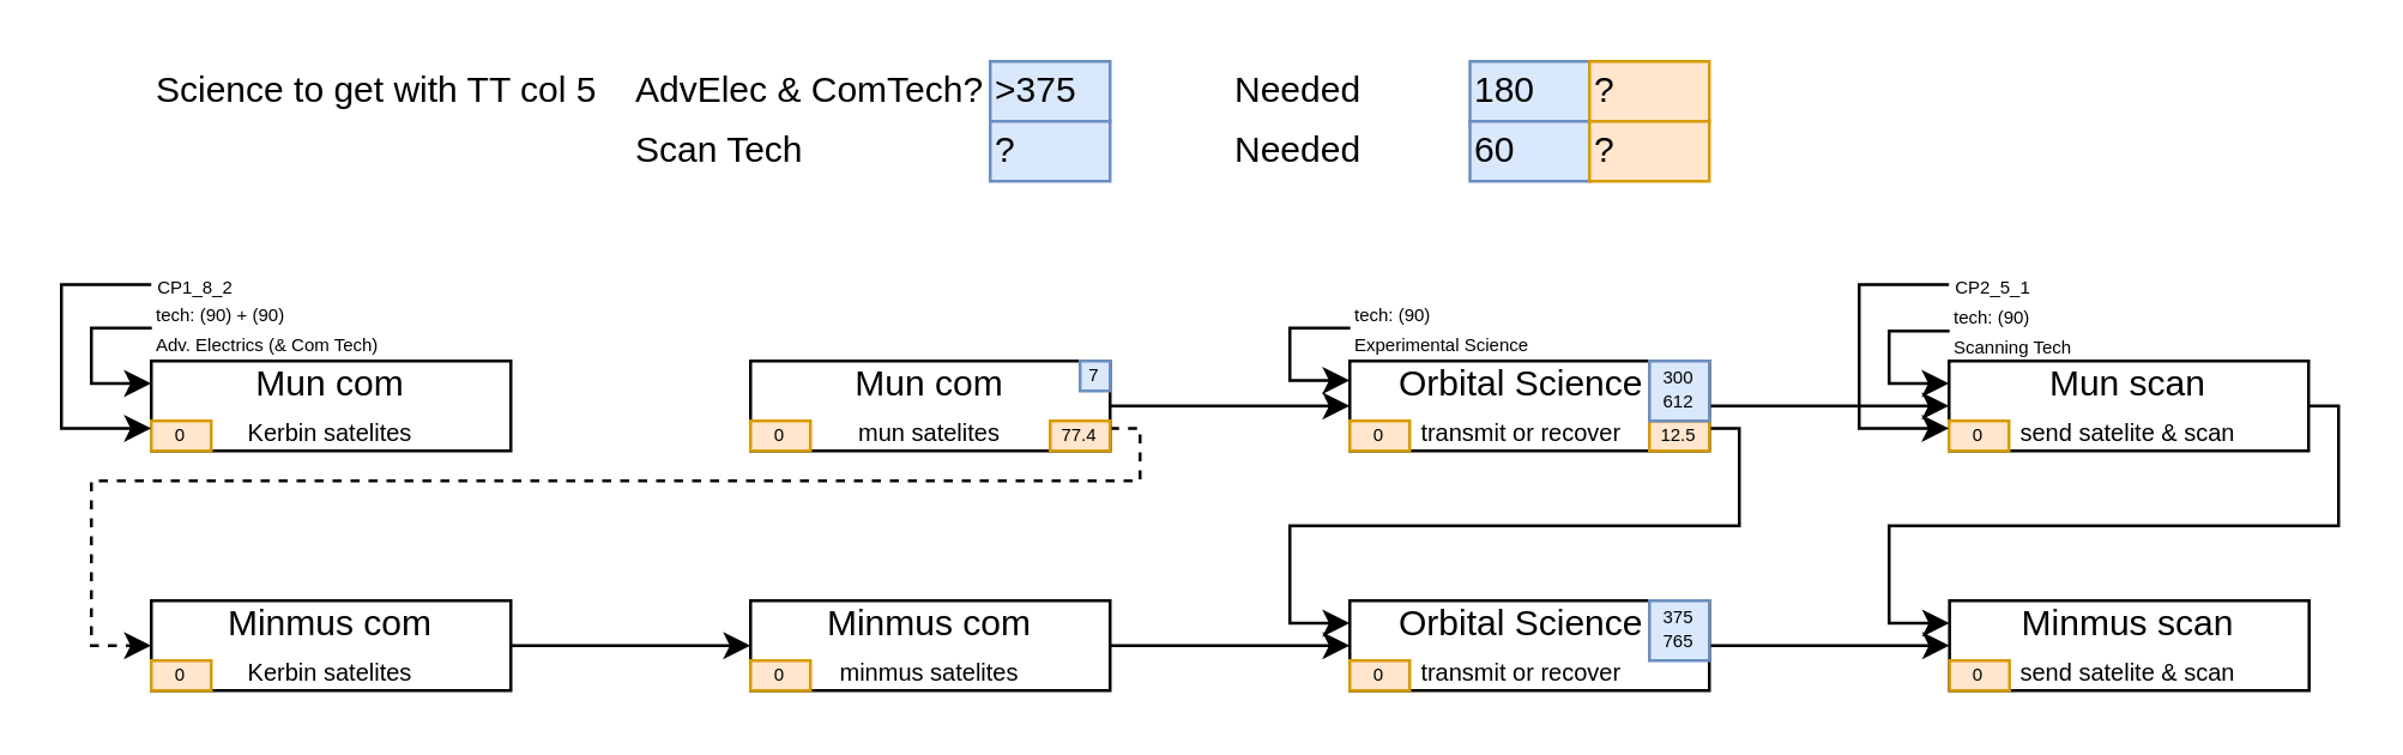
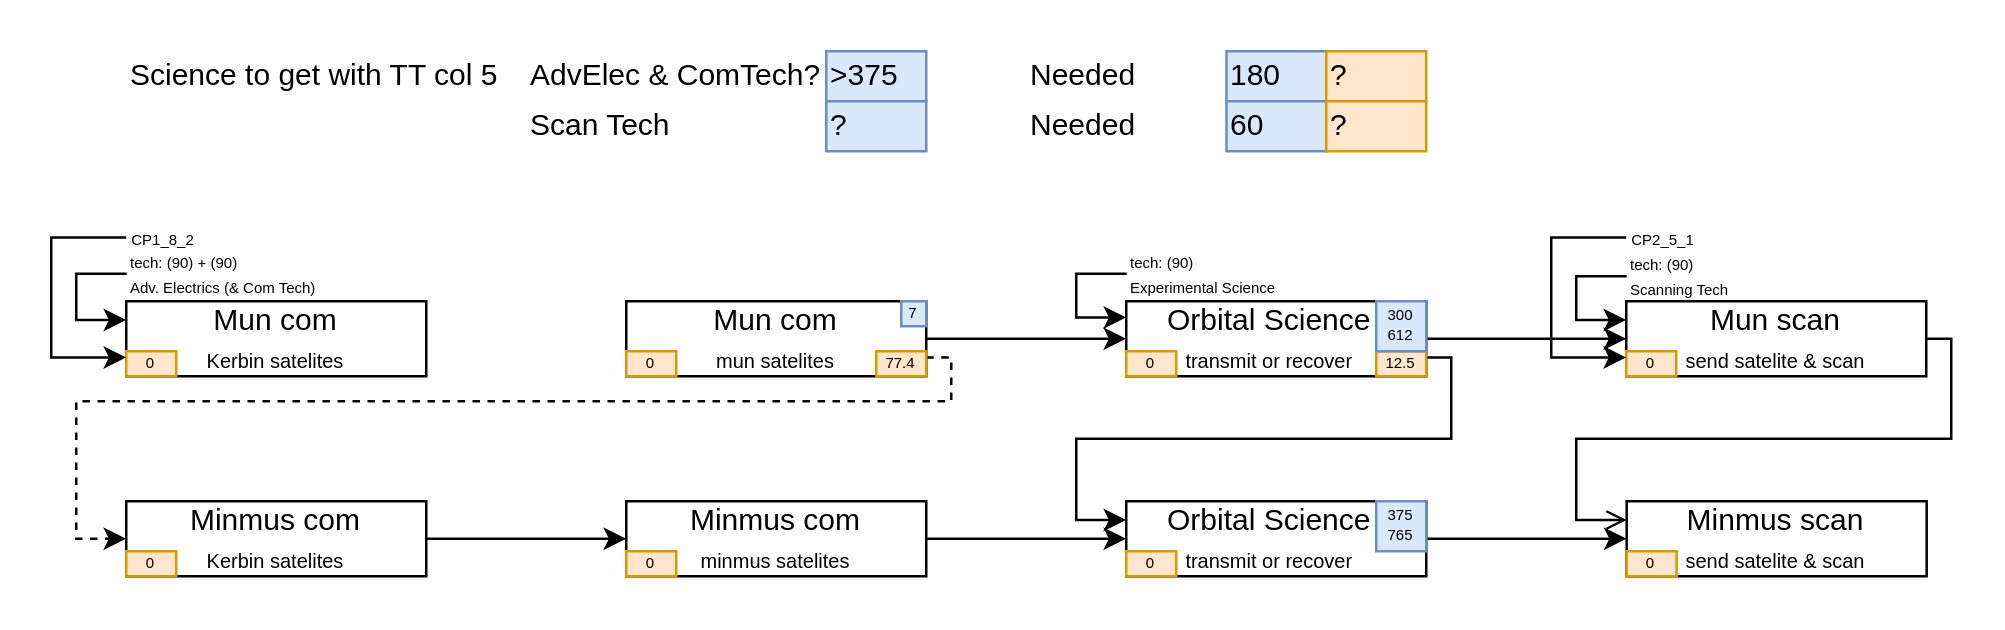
  <mxCell id="0" />
  <mxCell id="1" parent="0" />
  <mxCell id="2" value="Mun com&lt;br&gt;&lt;span style=&quot;font-size: 8px&quot;&gt;Kerbin satelites&lt;/span&gt;" style="rounded=0;whiteSpace=wrap;html=1;" parent="1" vertex="1"><mxGeometry x="50" y="120" width="120" height="30" as="geometry" /></mxCell>
  <mxCell id="3" value="0" style="text;html=1;strokeColor=#d79b00;fillColor=#ffe6cc;align=center;verticalAlign=middle;whiteSpace=wrap;rounded=0;fontSize=6;" parent="1" vertex="1"><mxGeometry x="50" y="140" width="20" height="10" as="geometry" /></mxCell>
  <mxCell id="4" style="edgeStyle=orthogonalEdgeStyle;rounded=0;orthogonalLoop=1;jettySize=auto;html=1;exitX=0;exitY=0.5;exitDx=0;exitDy=0;entryX=0;entryY=0.25;entryDx=0;entryDy=0;" parent="1" source="5" target="2" edge="1"><mxGeometry relative="1" as="geometry"><Array as="points"><mxPoint x="30" y="109" /><mxPoint x="30" y="128" /></Array><mxPoint x="40" y="128" as="targetPoint" /></mxGeometry></mxCell>
  <mxCell id="5" value="&lt;font style=&quot;line-height: 100% ; font-size: 6px&quot;&gt;&lt;font style=&quot;font-size: 6px&quot;&gt;tech: (90) + (90)&lt;br&gt;&lt;/font&gt;Adv. Electrics (&amp;amp; Com Tech)&lt;br&gt;&lt;/font&gt;" style="text;html=1;align=left;verticalAlign=middle;whiteSpace=wrap;rounded=0;fontSize=8;spacing=2;" parent="1" vertex="1"><mxGeometry x="50.17" y="99" width="99.83" height="20" as="geometry" /></mxCell>
  <mxCell id="6" style="edgeStyle=orthogonalEdgeStyle;rounded=0;orthogonalLoop=1;jettySize=auto;html=1;exitX=1;exitY=0.75;exitDx=0;exitDy=0;entryX=0;entryY=0.5;entryDx=0;entryDy=0;dashed=1;" parent="1" source="8" target="11" edge="1"><mxGeometry relative="1" as="geometry"><Array as="points"><mxPoint x="380" y="143" /><mxPoint x="380" y="160" /><mxPoint x="30" y="160" /><mxPoint x="30" y="215" /></Array></mxGeometry></mxCell>
  <mxCell id="7" style="edgeStyle=orthogonalEdgeStyle;rounded=0;orthogonalLoop=1;jettySize=auto;html=1;exitX=1;exitY=0.5;exitDx=0;exitDy=0;entryX=0;entryY=0.5;entryDx=0;entryDy=0;" parent="1" source="8" target="18" edge="1"><mxGeometry relative="1" as="geometry" /></mxCell>
  <mxCell id="8" value="Mun com&lt;br&gt;&lt;span style=&quot;font-size: 8px&quot;&gt;mun satelites&lt;/span&gt;" style="rounded=0;whiteSpace=wrap;html=1;" parent="1" vertex="1"><mxGeometry x="250" y="120" width="120" height="30" as="geometry" /></mxCell>
  <mxCell id="9" value="0" style="text;html=1;strokeColor=#d79b00;fillColor=#ffe6cc;align=center;verticalAlign=middle;whiteSpace=wrap;rounded=0;fontSize=6;" parent="1" vertex="1"><mxGeometry x="250" y="140" width="20" height="10" as="geometry" /></mxCell>
  <mxCell id="10" style="edgeStyle=orthogonalEdgeStyle;rounded=0;orthogonalLoop=1;jettySize=auto;html=1;exitX=1;exitY=0.5;exitDx=0;exitDy=0;entryX=0;entryY=0.5;entryDx=0;entryDy=0;" parent="1" source="11" target="14" edge="1"><mxGeometry relative="1" as="geometry" /></mxCell>
  <mxCell id="11" value="Minmus com&lt;br&gt;&lt;span style=&quot;font-size: 8px&quot;&gt;Kerbin satelites&lt;/span&gt;" style="rounded=0;whiteSpace=wrap;html=1;" parent="1" vertex="1"><mxGeometry x="50" y="200" width="120" height="30" as="geometry" /></mxCell>
  <mxCell id="12" value="0" style="text;html=1;strokeColor=#d79b00;fillColor=#ffe6cc;align=center;verticalAlign=middle;whiteSpace=wrap;rounded=0;fontSize=6;" parent="1" vertex="1"><mxGeometry x="50" y="220" width="20" height="10" as="geometry" /></mxCell>
  <mxCell id="13" style="edgeStyle=orthogonalEdgeStyle;rounded=0;orthogonalLoop=1;jettySize=auto;html=1;exitX=1;exitY=0.5;exitDx=0;exitDy=0;entryX=0;entryY=0.5;entryDx=0;entryDy=0;" parent="1" source="14" target="21" edge="1"><mxGeometry relative="1" as="geometry" /></mxCell>
  <mxCell id="14" value="Minmus com&lt;br&gt;&lt;span style=&quot;font-size: 8px&quot;&gt;minmus satelites&lt;/span&gt;" style="rounded=0;whiteSpace=wrap;html=1;" parent="1" vertex="1"><mxGeometry x="250" y="200" width="120" height="30" as="geometry" /></mxCell>
  <mxCell id="15" value="0" style="text;html=1;strokeColor=#d79b00;fillColor=#ffe6cc;align=center;verticalAlign=middle;whiteSpace=wrap;rounded=0;fontSize=6;" parent="1" vertex="1"><mxGeometry x="250" y="220" width="20" height="10" as="geometry" /></mxCell>
  <mxCell id="16" style="edgeStyle=orthogonalEdgeStyle;rounded=0;orthogonalLoop=1;jettySize=auto;html=1;exitX=1;exitY=0.5;exitDx=0;exitDy=0;entryX=0;entryY=0.5;entryDx=0;entryDy=0;" parent="1" source="18" target="24" edge="1"><mxGeometry relative="1" as="geometry" /></mxCell>
  <mxCell id="17" style="edgeStyle=orthogonalEdgeStyle;rounded=0;orthogonalLoop=1;jettySize=auto;html=1;exitX=1;exitY=0.75;exitDx=0;exitDy=0;entryX=0;entryY=0.25;entryDx=0;entryDy=0;" parent="1" source="18" target="21" edge="1"><mxGeometry relative="1" as="geometry"><Array as="points"><mxPoint x="580" y="143" /><mxPoint x="580" y="175" /><mxPoint x="430" y="175" /><mxPoint x="430" y="207" /></Array></mxGeometry></mxCell>
  <mxCell id="18" value="Orbital Science&lt;br&gt;&lt;span style=&quot;font-size: 8px&quot;&gt;transmit or recover&lt;/span&gt;" style="rounded=0;whiteSpace=wrap;html=1;spacingLeft=-5;" parent="1" vertex="1"><mxGeometry x="450" y="120" width="120" height="30" as="geometry" /></mxCell>
  <mxCell id="19" value="0" style="text;html=1;strokeColor=#d79b00;fillColor=#ffe6cc;align=center;verticalAlign=middle;whiteSpace=wrap;rounded=0;fontSize=6;" parent="1" vertex="1"><mxGeometry x="450" y="140" width="20" height="10" as="geometry" /></mxCell>
  <mxCell id="20" style="edgeStyle=orthogonalEdgeStyle;rounded=0;orthogonalLoop=1;jettySize=auto;html=1;exitX=1;exitY=0.5;exitDx=0;exitDy=0;entryX=0;entryY=0.5;entryDx=0;entryDy=0;" parent="1" source="21" target="28" edge="1"><mxGeometry relative="1" as="geometry" /></mxCell>
  <mxCell id="21" value="Orbital Science&lt;br&gt;&lt;span style=&quot;font-size: 8px&quot;&gt;transmit or recover&lt;/span&gt;" style="rounded=0;whiteSpace=wrap;html=1;spacingLeft=-5;" parent="1" vertex="1"><mxGeometry x="450" y="200" width="120" height="30" as="geometry" /></mxCell>
  <mxCell id="22" value="0" style="text;html=1;strokeColor=#d79b00;fillColor=#ffe6cc;align=center;verticalAlign=middle;whiteSpace=wrap;rounded=0;fontSize=6;" parent="1" vertex="1"><mxGeometry x="450" y="220" width="20" height="10" as="geometry" /></mxCell>
- <mxCell id="23" style="edgeStyle=orthogonalEdgeStyle;rounded=0;orthogonalLoop=1;jettySize=auto;html=1;exitX=1;exitY=0.5;exitDx=0;exitDy=0;entryX=0;entryY=0.25;entryDx=0;entryDy=0;" parent="1" source="24" target="28" edge="1"><mxGeometry relative="1" as="geometry"><Array as="points"><mxPoint x="780" y="135" /><mxPoint x="780" y="175" /><mxPoint x="630" y="175" /><mxPoint x="630" y="207" /></Array></mxGeometry></mxCell>
+ <mxCell id="23" style="edgeStyle=orthogonalEdgeStyle;rounded=0;orthogonalLoop=1;jettySize=auto;html=1;exitX=1;exitY=0.5;exitDx=0;exitDy=0;entryX=0;entryY=0.25;entryDx=0;entryDy=0;endArrow=open;" parent="1" source="24" target="28" edge="1"><mxGeometry relative="1" as="geometry"><Array as="points"><mxPoint x="780" y="135" /><mxPoint x="780" y="175" /><mxPoint x="630" y="175" /><mxPoint x="630" y="207" /></Array></mxGeometry></mxCell>
  <mxCell id="24" value="Mun scan&lt;br&gt;&lt;span style=&quot;font-size: 8px&quot;&gt;send satelite &amp;amp; scan&lt;/span&gt;" style="rounded=0;whiteSpace=wrap;html=1;" parent="1" vertex="1"><mxGeometry x="650" y="120" width="120" height="30" as="geometry" /></mxCell>
  <mxCell id="25" value="0" style="text;html=1;strokeColor=#d79b00;fillColor=#ffe6cc;align=center;verticalAlign=middle;whiteSpace=wrap;rounded=0;fontSize=6;" parent="1" vertex="1"><mxGeometry x="650" y="140" width="20" height="10" as="geometry" /></mxCell>
  <mxCell id="26" style="edgeStyle=orthogonalEdgeStyle;rounded=0;orthogonalLoop=1;jettySize=auto;html=1;exitX=0;exitY=0.5;exitDx=0;exitDy=0;entryX=0;entryY=0.25;entryDx=0;entryDy=0;" parent="1" source="27" target="24" edge="1"><mxGeometry relative="1" as="geometry"><Array as="points"><mxPoint x="630" y="110" /><mxPoint x="630" y="127" /></Array><mxPoint x="640" y="128" as="targetPoint" /></mxGeometry></mxCell>
  <mxCell id="27" value="&lt;font style=&quot;line-height: 100% ; font-size: 6px&quot;&gt;&lt;font style=&quot;font-size: 6px&quot;&gt;tech: (90)&lt;br&gt;&lt;/font&gt;Scanning Tech&lt;br&gt;&lt;/font&gt;" style="text;html=1;align=left;verticalAlign=middle;whiteSpace=wrap;rounded=0;fontSize=8;spacing=2;" parent="1" vertex="1"><mxGeometry x="650.17" y="100" width="119.83" height="20" as="geometry" /></mxCell>
  <mxCell id="28" value="Minmus scan&lt;br&gt;&lt;span style=&quot;font-size: 8px&quot;&gt;send satelite &amp;amp; scan&lt;/span&gt;" style="rounded=0;whiteSpace=wrap;html=1;" parent="1" vertex="1"><mxGeometry x="650.17" y="200" width="120" height="30" as="geometry" /></mxCell>
  <mxCell id="29" value="0" style="text;html=1;strokeColor=#d79b00;fillColor=#ffe6cc;align=center;verticalAlign=middle;whiteSpace=wrap;rounded=0;fontSize=6;" parent="1" vertex="1"><mxGeometry x="650.17" y="220" width="20" height="10" as="geometry" /></mxCell>
  <mxCell id="30" value="Science to get with TT col 5" style="text;html=1;strokeColor=none;fillColor=none;align=left;verticalAlign=middle;whiteSpace=wrap;rounded=0;fontColor=#000000;" parent="1" vertex="1"><mxGeometry x="50.17" y="20" width="160" height="20" as="geometry" /></mxCell>
  <mxCell id="31" value="&amp;gt;375" style="text;html=1;strokeColor=#6c8ebf;fillColor=#dae8fc;align=left;verticalAlign=middle;whiteSpace=wrap;rounded=0;" parent="1" vertex="1"><mxGeometry x="330" y="20" width="40" height="20" as="geometry" /></mxCell>
  <mxCell id="32" value="Needed" style="text;html=1;strokeColor=none;fillColor=none;align=left;verticalAlign=middle;whiteSpace=wrap;rounded=0;fontColor=#000000;" parent="1" vertex="1"><mxGeometry x="410.1" y="20" width="80" height="20" as="geometry" /></mxCell>
  <mxCell id="33" value="180" style="text;html=1;strokeColor=#6c8ebf;fillColor=#dae8fc;align=left;verticalAlign=middle;whiteSpace=wrap;rounded=0;" parent="1" vertex="1"><mxGeometry x="490.1" y="20" width="40" height="20" as="geometry" /></mxCell>
  <mxCell id="34" value="AdvElec &amp;amp; ComTech?" style="text;html=1;strokeColor=none;fillColor=none;align=left;verticalAlign=middle;whiteSpace=wrap;rounded=0;fontColor=#000000;" parent="1" vertex="1"><mxGeometry x="210" y="20" width="120" height="20" as="geometry" /></mxCell>
  <mxCell id="35" value="?" style="text;html=1;strokeColor=#d79b00;fillColor=#ffe6cc;align=left;verticalAlign=middle;whiteSpace=wrap;rounded=0;" parent="1" vertex="1"><mxGeometry x="530" y="20" width="40" height="20" as="geometry" /></mxCell>
  <mxCell id="36" value="Scan Tech" style="text;html=1;strokeColor=none;fillColor=none;align=left;verticalAlign=middle;whiteSpace=wrap;rounded=0;fontColor=#000000;" parent="1" vertex="1"><mxGeometry x="210.17" y="40" width="120" height="20" as="geometry" /></mxCell>
  <mxCell id="37" value="?" style="text;html=1;strokeColor=#6c8ebf;fillColor=#dae8fc;align=left;verticalAlign=middle;whiteSpace=wrap;rounded=0;" parent="1" vertex="1"><mxGeometry x="330" y="40" width="40" height="20" as="geometry" /></mxCell>
  <mxCell id="38" value="60" style="text;html=1;strokeColor=#6c8ebf;fillColor=#dae8fc;align=left;verticalAlign=middle;whiteSpace=wrap;rounded=0;" parent="1" vertex="1"><mxGeometry x="490.1" y="40" width="40" height="20" as="geometry" /></mxCell>
  <mxCell id="39" value="?" style="text;html=1;strokeColor=#d79b00;fillColor=#ffe6cc;align=left;verticalAlign=middle;whiteSpace=wrap;rounded=0;" parent="1" vertex="1"><mxGeometry x="530" y="40" width="40" height="20" as="geometry" /></mxCell>
  <mxCell id="40" value="Needed" style="text;html=1;strokeColor=none;fillColor=none;align=left;verticalAlign=middle;whiteSpace=wrap;rounded=0;fontColor=#000000;" parent="1" vertex="1"><mxGeometry x="410.1" y="40" width="80" height="20" as="geometry" /></mxCell>
  <mxCell id="41" style="edgeStyle=orthogonalEdgeStyle;rounded=0;orthogonalLoop=1;jettySize=auto;html=1;exitX=0;exitY=0.5;exitDx=0;exitDy=0;entryX=0;entryY=0.75;entryDx=0;entryDy=0;" parent="1" source="42" edge="1"><mxGeometry relative="1" as="geometry"><mxPoint x="50" y="142.5" as="targetPoint" /><Array as="points"><mxPoint x="20" y="95" /><mxPoint x="20" y="142" /></Array></mxGeometry></mxCell>
  <mxCell id="42" value="&lt;span style=&quot;font-size: 6px ; text-align: left&quot;&gt;CP1_8_2&lt;/span&gt;" style="text;html=1;strokeColor=none;fillColor=none;align=center;verticalAlign=middle;whiteSpace=wrap;rounded=0;fontSize=8;" parent="1" vertex="1"><mxGeometry x="50" y="90" width="30" height="9" as="geometry" /></mxCell>
  <mxCell id="43" value="77.4" style="text;html=1;strokeColor=#d79b00;fillColor=#ffe6cc;align=center;verticalAlign=middle;whiteSpace=wrap;rounded=0;fontSize=6;" parent="1" vertex="1"><mxGeometry x="350" y="140" width="20" height="10" as="geometry" /></mxCell>
  <mxCell id="44" value="7" style="text;html=1;strokeColor=#6c8ebf;fillColor=#dae8fc;align=center;verticalAlign=middle;whiteSpace=wrap;rounded=0;fontSize=6;" parent="1" vertex="1"><mxGeometry x="360" y="120" width="10" height="10" as="geometry" /></mxCell>
  <mxCell id="45" style="edgeStyle=orthogonalEdgeStyle;rounded=0;orthogonalLoop=1;jettySize=auto;html=1;exitX=0;exitY=0.5;exitDx=0;exitDy=0;entryX=0;entryY=0.25;entryDx=0;entryDy=0;" parent="1" source="46" edge="1"><mxGeometry relative="1" as="geometry"><Array as="points"><mxPoint x="430" y="109" /><mxPoint x="430" y="126" /></Array><mxPoint x="450" y="126.5" as="targetPoint" /></mxGeometry></mxCell>
  <mxCell id="46" value="&lt;font style=&quot;line-height: 100% ; font-size: 6px&quot;&gt;&lt;font style=&quot;font-size: 6px&quot;&gt;tech: (90)&lt;br&gt;&lt;/font&gt;Experimental Science&lt;br&gt;&lt;/font&gt;" style="text;html=1;align=left;verticalAlign=middle;whiteSpace=wrap;rounded=0;fontSize=8;spacing=2;" parent="1" vertex="1"><mxGeometry x="450.17" y="99" width="119.83" height="20" as="geometry" /></mxCell>
  <mxCell id="47" value="12.5" style="text;html=1;strokeColor=#d79b00;fillColor=#ffe6cc;align=center;verticalAlign=middle;whiteSpace=wrap;rounded=0;fontSize=6;" parent="1" vertex="1"><mxGeometry x="550" y="140" width="20" height="10" as="geometry" /></mxCell>
  <mxCell id="48" value="300&lt;br&gt;612" style="text;html=1;strokeColor=#6c8ebf;fillColor=#dae8fc;align=center;verticalAlign=middle;whiteSpace=wrap;rounded=0;fontSize=6;" parent="1" vertex="1"><mxGeometry x="550" y="120" width="20" height="20" as="geometry" /></mxCell>
  <mxCell id="49" value="375&lt;br&gt;765" style="text;html=1;strokeColor=#6c8ebf;fillColor=#dae8fc;align=center;verticalAlign=middle;whiteSpace=wrap;rounded=0;fontSize=6;" parent="1" vertex="1"><mxGeometry x="550" y="200" width="20" height="20" as="geometry" /></mxCell>
  <mxCell id="50" style="edgeStyle=orthogonalEdgeStyle;rounded=0;orthogonalLoop=1;jettySize=auto;html=1;exitX=0;exitY=0.5;exitDx=0;exitDy=0;entryX=0;entryY=0.75;entryDx=0;entryDy=0;" parent="1" source="51" edge="1"><mxGeometry relative="1" as="geometry"><mxPoint x="649.97" y="142.5" as="targetPoint" /><Array as="points"><mxPoint x="619.97" y="95" /><mxPoint x="619.97" y="142" /></Array></mxGeometry></mxCell>
  <mxCell id="51" value="&lt;span style=&quot;font-size: 6px ; text-align: left&quot;&gt;CP2_5_1&lt;/span&gt;" style="text;html=1;strokeColor=none;fillColor=none;align=center;verticalAlign=middle;whiteSpace=wrap;rounded=0;fontSize=8;" parent="1" vertex="1"><mxGeometry x="649.97" y="90" width="30" height="9" as="geometry" /></mxCell>
